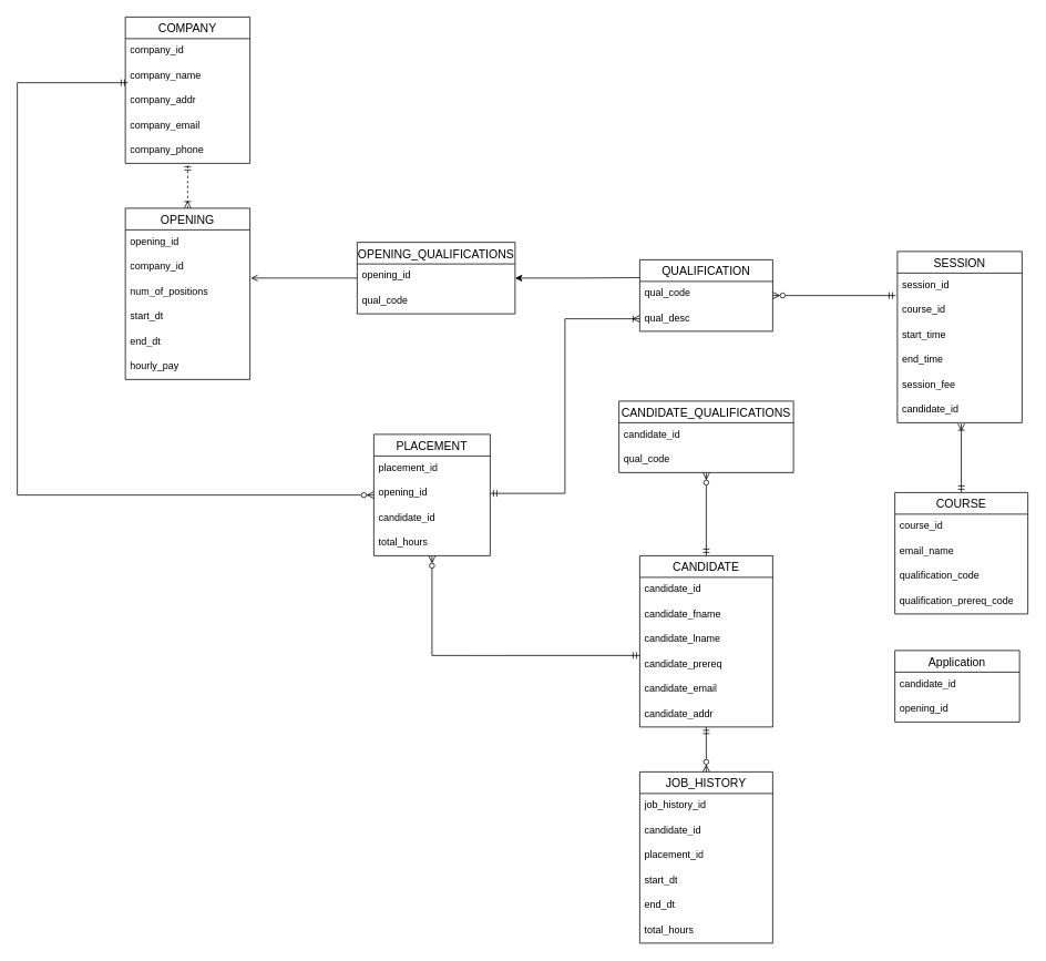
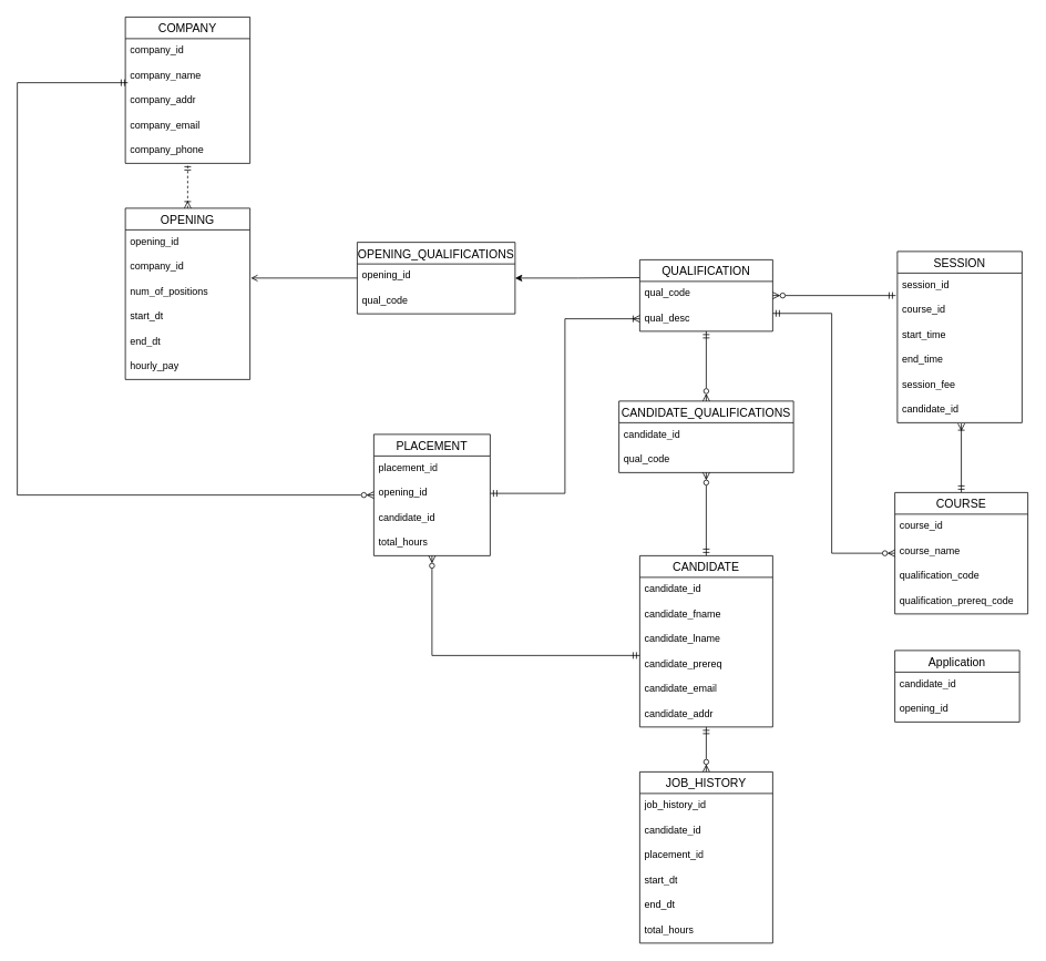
  <mxCell id="0" />
  <mxCell id="1" parent="0" />
  <mxCell id="2" style="edgeStyle=orthogonalEdgeStyle;rounded=0;orthogonalLoop=1;jettySize=auto;html=1;entryX=0.5;entryY=0;entryDx=0;entryDy=0;startArrow=ERmandOne;startFill=0;endArrow=ERzeroToMany;endFill=0;" edge="1" parent="1" source="3" target="33"><mxGeometry relative="1" as="geometry" /></mxCell>
  <mxCell id="3" value="CANDIDATE" style="swimlane;fontStyle=0;childLayout=stackLayout;horizontal=1;startSize=26;horizontalStack=0;resizeParent=1;resizeParentMax=0;resizeLast=0;collapsible=1;marginBottom=0;align=center;fontSize=14;" vertex="1" parent="1"><mxGeometry x="769" y="668" width="160" height="206" as="geometry" /></mxCell>
  <mxCell id="4" value="candidate_id" style="text;strokeColor=none;fillColor=none;spacingLeft=4;spacingRight=4;overflow=hidden;rotatable=0;points=[[0,0.5],[1,0.5]];portConstraint=eastwest;fontSize=12;whiteSpace=wrap;html=1;" vertex="1" parent="3"><mxGeometry y="26" width="160" height="30" as="geometry" /></mxCell>
  <mxCell id="5" value="candidate_fname" style="text;strokeColor=none;fillColor=none;spacingLeft=4;spacingRight=4;overflow=hidden;rotatable=0;points=[[0,0.5],[1,0.5]];portConstraint=eastwest;fontSize=12;whiteSpace=wrap;html=1;" vertex="1" parent="3"><mxGeometry y="56" width="160" height="30" as="geometry" /></mxCell>
  <mxCell id="6" value="candidate_lname" style="text;strokeColor=none;fillColor=none;spacingLeft=4;spacingRight=4;overflow=hidden;rotatable=0;points=[[0,0.5],[1,0.5]];portConstraint=eastwest;fontSize=12;whiteSpace=wrap;html=1;" vertex="1" parent="3"><mxGeometry y="86" width="160" height="30" as="geometry" /></mxCell>
  <mxCell id="7" value="candidate_prereq" style="text;strokeColor=none;fillColor=none;spacingLeft=4;spacingRight=4;overflow=hidden;rotatable=0;points=[[0,0.5],[1,0.5]];portConstraint=eastwest;fontSize=12;whiteSpace=wrap;html=1;" vertex="1" parent="3"><mxGeometry y="116" width="160" height="30" as="geometry" /></mxCell>
  <mxCell id="8" value="candidate_email" style="text;strokeColor=none;fillColor=none;spacingLeft=4;spacingRight=4;overflow=hidden;rotatable=0;points=[[0,0.5],[1,0.5]];portConstraint=eastwest;fontSize=12;whiteSpace=wrap;html=1;" vertex="1" parent="3"><mxGeometry y="146" width="160" height="30" as="geometry" /></mxCell>
  <mxCell id="9" value="candidate_addr" style="text;strokeColor=none;fillColor=none;spacingLeft=4;spacingRight=4;overflow=hidden;rotatable=0;points=[[0,0.5],[1,0.5]];portConstraint=eastwest;fontSize=12;whiteSpace=wrap;html=1;" vertex="1" parent="3"><mxGeometry y="176" width="160" height="30" as="geometry" /></mxCell>
+ <mxCell id="10" style="edgeStyle=orthogonalEdgeStyle;rounded=0;orthogonalLoop=1;jettySize=auto;html=1;entryX=0.5;entryY=0;entryDx=0;entryDy=0;startArrow=ERmandOne;startFill=0;endArrow=ERzeroToMany;endFill=0;" edge="1" parent="1" source="12" target="16"><mxGeometry relative="1" as="geometry" /></mxCell>
  <mxCell id="11" style="edgeStyle=orthogonalEdgeStyle;rounded=0;orthogonalLoop=1;jettySize=auto;html=1;entryX=1;entryY=0.75;entryDx=0;entryDy=0;" edge="1" parent="1"><mxGeometry relative="1" as="geometry"><mxPoint x="769" y="333.5" as="sourcePoint" /><mxPoint x="619" y="334" as="targetPoint" /></mxGeometry></mxCell>
  <mxCell id="12" value="QUALIFICATION" style="swimlane;fontStyle=0;childLayout=stackLayout;horizontal=1;startSize=26;horizontalStack=0;resizeParent=1;resizeParentMax=0;resizeLast=0;collapsible=1;marginBottom=0;align=center;fontSize=14;" vertex="1" parent="1"><mxGeometry x="769" y="312" width="160" height="86" as="geometry" /></mxCell>
  <mxCell id="13" value="qual_code" style="text;strokeColor=none;fillColor=none;spacingLeft=4;spacingRight=4;overflow=hidden;rotatable=0;points=[[0,0.5],[1,0.5]];portConstraint=eastwest;fontSize=12;whiteSpace=wrap;html=1;" vertex="1" parent="12"><mxGeometry y="26" width="160" height="30" as="geometry" /></mxCell>
  <mxCell id="14" value="qual_desc" style="text;strokeColor=none;fillColor=none;spacingLeft=4;spacingRight=4;overflow=hidden;rotatable=0;points=[[0,0.5],[1,0.5]];portConstraint=eastwest;fontSize=12;whiteSpace=wrap;html=1;" vertex="1" parent="12"><mxGeometry y="56" width="160" height="30" as="geometry" /></mxCell>
  <mxCell id="15" style="edgeStyle=orthogonalEdgeStyle;rounded=0;orthogonalLoop=1;jettySize=auto;html=1;entryX=0.5;entryY=0;entryDx=0;entryDy=0;endArrow=ERmandOne;endFill=0;startArrow=ERzeroToMany;startFill=0;" edge="1" parent="1" source="16" target="3"><mxGeometry relative="1" as="geometry" /></mxCell>
  <mxCell id="16" value="CANDIDATE_QUALIFICATIONS" style="swimlane;fontStyle=0;childLayout=stackLayout;horizontal=1;startSize=26;horizontalStack=0;resizeParent=1;resizeParentMax=0;resizeLast=0;collapsible=1;marginBottom=0;align=center;fontSize=14;" vertex="1" parent="1"><mxGeometry x="744" y="482" width="210" height="86" as="geometry" /></mxCell>
  <mxCell id="17" value="candidate_id" style="text;strokeColor=none;fillColor=none;spacingLeft=4;spacingRight=4;overflow=hidden;rotatable=0;points=[[0,0.5],[1,0.5]];portConstraint=eastwest;fontSize=12;whiteSpace=wrap;html=1;" vertex="1" parent="16"><mxGeometry y="26" width="210" height="30" as="geometry" /></mxCell>
  <mxCell id="18" value="qual_code" style="text;strokeColor=none;fillColor=none;spacingLeft=4;spacingRight=4;overflow=hidden;rotatable=0;points=[[0,0.5],[1,0.5]];portConstraint=eastwest;fontSize=12;whiteSpace=wrap;html=1;" vertex="1" parent="16"><mxGeometry y="56" width="210" height="30" as="geometry" /></mxCell>
  <mxCell id="19" style="edgeStyle=orthogonalEdgeStyle;rounded=0;orthogonalLoop=1;jettySize=auto;html=1;startArrow=ERmandOne;startFill=0;endArrow=ERoneToMany;endFill=0;entryX=0.513;entryY=1.033;entryDx=0;entryDy=0;entryPerimeter=0;" edge="1" parent="1" source="21" target="32"><mxGeometry relative="1" as="geometry"><mxPoint x="1159" y="512" as="targetPoint" /></mxGeometry></mxCell>
+ <mxCell id="20" style="edgeStyle=orthogonalEdgeStyle;rounded=0;orthogonalLoop=1;jettySize=auto;html=1;entryX=1;entryY=0.75;entryDx=0;entryDy=0;startArrow=ERzeroToMany;startFill=0;endArrow=ERmandOne;endFill=0;" edge="1" parent="1" source="21" target="12"><mxGeometry relative="1" as="geometry"><mxPoint x="999" y="382" as="targetPoint" /><Array as="points"><mxPoint x="1000" y="665" /><mxPoint x="1000" y="377" /></Array></mxGeometry></mxCell>
  <mxCell id="21" value="COURSE" style="swimlane;fontStyle=0;childLayout=stackLayout;horizontal=1;startSize=26;horizontalStack=0;resizeParent=1;resizeParentMax=0;resizeLast=0;collapsible=1;marginBottom=0;align=center;fontSize=14;" vertex="1" parent="1"><mxGeometry x="1076" y="592" width="160" height="146" as="geometry" /></mxCell>
  <mxCell id="22" value="course_id" style="text;strokeColor=none;fillColor=none;spacingLeft=4;spacingRight=4;overflow=hidden;rotatable=0;points=[[0,0.5],[1,0.5]];portConstraint=eastwest;fontSize=12;whiteSpace=wrap;html=1;" vertex="1" parent="21"><mxGeometry y="26" width="160" height="30" as="geometry" /></mxCell>
- <mxCell id="23" value="email_name" style="text;strokeColor=none;fillColor=none;spacingLeft=4;spacingRight=4;overflow=hidden;rotatable=0;points=[[0,0.5],[1,0.5]];portConstraint=eastwest;fontSize=12;whiteSpace=wrap;html=1;" vertex="1" parent="21"><mxGeometry y="56" width="160" height="30" as="geometry" /></mxCell>
+ <mxCell id="23" value="course_name" style="text;strokeColor=none;fillColor=none;spacingLeft=4;spacingRight=4;overflow=hidden;rotatable=0;points=[[0,0.5],[1,0.5]];portConstraint=eastwest;fontSize=12;whiteSpace=wrap;html=1;" vertex="1" parent="21"><mxGeometry y="56" width="160" height="30" as="geometry" /></mxCell>
  <mxCell id="24" value="qualification_code" style="text;strokeColor=none;fillColor=none;spacingLeft=4;spacingRight=4;overflow=hidden;rotatable=0;points=[[0,0.5],[1,0.5]];portConstraint=eastwest;fontSize=12;whiteSpace=wrap;html=1;" vertex="1" parent="21"><mxGeometry y="86" width="160" height="30" as="geometry" /></mxCell>
  <mxCell id="25" value="qualification_prereq_code" style="text;strokeColor=none;fillColor=none;spacingLeft=4;spacingRight=4;overflow=hidden;rotatable=0;points=[[0,0.5],[1,0.5]];portConstraint=eastwest;fontSize=12;whiteSpace=wrap;html=1;" vertex="1" parent="21"><mxGeometry y="116" width="160" height="30" as="geometry" /></mxCell>
  <mxCell id="26" value="SESSION" style="swimlane;fontStyle=0;childLayout=stackLayout;horizontal=1;startSize=26;horizontalStack=0;resizeParent=1;resizeParentMax=0;resizeLast=0;collapsible=1;marginBottom=0;align=center;fontSize=14;" vertex="1" parent="1"><mxGeometry x="1079" y="302" width="150" height="206" as="geometry" /></mxCell>
  <mxCell id="27" value="session_id" style="text;strokeColor=none;fillColor=none;spacingLeft=4;spacingRight=4;overflow=hidden;rotatable=0;points=[[0,0.5],[1,0.5]];portConstraint=eastwest;fontSize=12;whiteSpace=wrap;html=1;" vertex="1" parent="26"><mxGeometry y="26" width="150" height="30" as="geometry" /></mxCell>
  <mxCell id="28" value="course_id" style="text;strokeColor=none;fillColor=none;spacingLeft=4;spacingRight=4;overflow=hidden;rotatable=0;points=[[0,0.5],[1,0.5]];portConstraint=eastwest;fontSize=12;whiteSpace=wrap;html=1;" vertex="1" parent="26"><mxGeometry y="56" width="150" height="30" as="geometry" /></mxCell>
  <mxCell id="29" value="start_time" style="text;strokeColor=none;fillColor=none;spacingLeft=4;spacingRight=4;overflow=hidden;rotatable=0;points=[[0,0.5],[1,0.5]];portConstraint=eastwest;fontSize=12;whiteSpace=wrap;html=1;" vertex="1" parent="26"><mxGeometry y="86" width="150" height="30" as="geometry" /></mxCell>
  <mxCell id="30" value="end_time" style="text;strokeColor=none;fillColor=none;spacingLeft=4;spacingRight=4;overflow=hidden;rotatable=0;points=[[0,0.5],[1,0.5]];portConstraint=eastwest;fontSize=12;whiteSpace=wrap;html=1;" vertex="1" parent="26"><mxGeometry y="116" width="150" height="30" as="geometry" /></mxCell>
  <mxCell id="31" value="session_fee" style="text;strokeColor=none;fillColor=none;spacingLeft=4;spacingRight=4;overflow=hidden;rotatable=0;points=[[0,0.5],[1,0.5]];portConstraint=eastwest;fontSize=12;whiteSpace=wrap;html=1;" vertex="1" parent="26"><mxGeometry y="146" width="150" height="30" as="geometry" /></mxCell>
  <mxCell id="32" value="candidate_id" style="text;strokeColor=none;fillColor=none;spacingLeft=4;spacingRight=4;overflow=hidden;rotatable=0;points=[[0,0.5],[1,0.5]];portConstraint=eastwest;fontSize=12;whiteSpace=wrap;html=1;" vertex="1" parent="26"><mxGeometry y="176" width="150" height="30" as="geometry" /></mxCell>
  <mxCell id="33" value="JOB_HISTORY" style="swimlane;fontStyle=0;childLayout=stackLayout;horizontal=1;startSize=26;horizontalStack=0;resizeParent=1;resizeParentMax=0;resizeLast=0;collapsible=1;marginBottom=0;align=center;fontSize=14;" vertex="1" parent="1"><mxGeometry x="769" y="928" width="160" height="206" as="geometry" /></mxCell>
  <mxCell id="34" value="job_history_id" style="text;strokeColor=none;fillColor=none;spacingLeft=4;spacingRight=4;overflow=hidden;rotatable=0;points=[[0,0.5],[1,0.5]];portConstraint=eastwest;fontSize=12;whiteSpace=wrap;html=1;" vertex="1" parent="33"><mxGeometry y="26" width="160" height="30" as="geometry" /></mxCell>
  <mxCell id="35" value="candidate_id" style="text;strokeColor=none;fillColor=none;spacingLeft=4;spacingRight=4;overflow=hidden;rotatable=0;points=[[0,0.5],[1,0.5]];portConstraint=eastwest;fontSize=12;whiteSpace=wrap;html=1;" vertex="1" parent="33"><mxGeometry y="56" width="160" height="30" as="geometry" /></mxCell>
  <mxCell id="36" value="placement_id" style="text;strokeColor=none;fillColor=none;spacingLeft=4;spacingRight=4;overflow=hidden;rotatable=0;points=[[0,0.5],[1,0.5]];portConstraint=eastwest;fontSize=12;whiteSpace=wrap;html=1;" vertex="1" parent="33"><mxGeometry y="86" width="160" height="30" as="geometry" /></mxCell>
  <mxCell id="37" value="start_dt" style="text;strokeColor=none;fillColor=none;spacingLeft=4;spacingRight=4;overflow=hidden;rotatable=0;points=[[0,0.5],[1,0.5]];portConstraint=eastwest;fontSize=12;whiteSpace=wrap;html=1;" vertex="1" parent="33"><mxGeometry y="116" width="160" height="30" as="geometry" /></mxCell>
  <mxCell id="38" value="end_dt" style="text;strokeColor=none;fillColor=none;spacingLeft=4;spacingRight=4;overflow=hidden;rotatable=0;points=[[0,0.5],[1,0.5]];portConstraint=eastwest;fontSize=12;whiteSpace=wrap;html=1;" vertex="1" parent="33"><mxGeometry y="146" width="160" height="30" as="geometry" /></mxCell>
  <mxCell id="39" value="total_hours" style="text;strokeColor=none;fillColor=none;spacingLeft=4;spacingRight=4;overflow=hidden;rotatable=0;points=[[0,0.5],[1,0.5]];portConstraint=eastwest;fontSize=12;whiteSpace=wrap;html=1;" vertex="1" parent="33"><mxGeometry y="176" width="160" height="30" as="geometry" /></mxCell>
  <mxCell id="40" value="COMPANY" style="swimlane;fontStyle=0;childLayout=stackLayout;horizontal=1;startSize=26;horizontalStack=0;resizeParent=1;resizeParentMax=0;resizeLast=0;collapsible=1;marginBottom=0;align=center;fontSize=14;" vertex="1" parent="1"><mxGeometry x="150" y="20" width="150" height="176" as="geometry" /></mxCell>
  <mxCell id="41" value="company_id" style="text;strokeColor=none;fillColor=none;spacingLeft=4;spacingRight=4;overflow=hidden;rotatable=0;points=[[0,0.5],[1,0.5]];portConstraint=eastwest;fontSize=12;whiteSpace=wrap;html=1;" vertex="1" parent="40"><mxGeometry y="26" width="150" height="30" as="geometry" /></mxCell>
  <mxCell id="42" value="company_name" style="text;strokeColor=none;fillColor=none;spacingLeft=4;spacingRight=4;overflow=hidden;rotatable=0;points=[[0,0.5],[1,0.5]];portConstraint=eastwest;fontSize=12;whiteSpace=wrap;html=1;" vertex="1" parent="40"><mxGeometry y="56" width="150" height="30" as="geometry" /></mxCell>
  <mxCell id="43" value="company_addr" style="text;strokeColor=none;fillColor=none;spacingLeft=4;spacingRight=4;overflow=hidden;rotatable=0;points=[[0,0.5],[1,0.5]];portConstraint=eastwest;fontSize=12;whiteSpace=wrap;html=1;" vertex="1" parent="40"><mxGeometry y="86" width="150" height="30" as="geometry" /></mxCell>
  <mxCell id="44" value="company_email" style="text;strokeColor=none;fillColor=none;spacingLeft=4;spacingRight=4;overflow=hidden;rotatable=0;points=[[0,0.5],[1,0.5]];portConstraint=eastwest;fontSize=12;whiteSpace=wrap;html=1;" vertex="1" parent="40"><mxGeometry y="116" width="150" height="30" as="geometry" /></mxCell>
  <mxCell id="45" value="company_phone" style="text;strokeColor=none;fillColor=none;spacingLeft=4;spacingRight=4;overflow=hidden;rotatable=0;points=[[0,0.5],[1,0.5]];portConstraint=eastwest;fontSize=12;whiteSpace=wrap;html=1;" vertex="1" parent="40"><mxGeometry y="146" width="150" height="30" as="geometry" /></mxCell>
  <mxCell id="46" style="edgeStyle=orthogonalEdgeStyle;rounded=0;orthogonalLoop=1;jettySize=auto;html=1;entryX=0.5;entryY=1;entryDx=0;entryDy=0;startArrow=ERoneToMany;startFill=0;endArrow=ERmandOne;endFill=0;dashed=1;" edge="1" parent="1" source="47" target="40"><mxGeometry relative="1" as="geometry" /></mxCell>
  <mxCell id="47" value="OPENING" style="swimlane;fontStyle=0;childLayout=stackLayout;horizontal=1;startSize=26;horizontalStack=0;resizeParent=1;resizeParentMax=0;resizeLast=0;collapsible=1;marginBottom=0;align=center;fontSize=14;" vertex="1" parent="1"><mxGeometry x="150" y="250" width="150" height="206" as="geometry" /></mxCell>
  <mxCell id="48" value="opening_id" style="text;strokeColor=none;fillColor=none;spacingLeft=4;spacingRight=4;overflow=hidden;rotatable=0;points=[[0,0.5],[1,0.5]];portConstraint=eastwest;fontSize=12;whiteSpace=wrap;html=1;" vertex="1" parent="47"><mxGeometry y="26" width="150" height="30" as="geometry" /></mxCell>
  <mxCell id="49" value="company_id" style="text;strokeColor=none;fillColor=none;spacingLeft=4;spacingRight=4;overflow=hidden;rotatable=0;points=[[0,0.5],[1,0.5]];portConstraint=eastwest;fontSize=12;whiteSpace=wrap;html=1;" vertex="1" parent="47"><mxGeometry y="56" width="150" height="30" as="geometry" /></mxCell>
  <mxCell id="50" value="num_of_positions" style="text;strokeColor=none;fillColor=none;spacingLeft=4;spacingRight=4;overflow=hidden;rotatable=0;points=[[0,0.5],[1,0.5]];portConstraint=eastwest;fontSize=12;whiteSpace=wrap;html=1;" vertex="1" parent="47"><mxGeometry y="86" width="150" height="30" as="geometry" /></mxCell>
  <mxCell id="51" value="start_dt" style="text;strokeColor=none;fillColor=none;spacingLeft=4;spacingRight=4;overflow=hidden;rotatable=0;points=[[0,0.5],[1,0.5]];portConstraint=eastwest;fontSize=12;whiteSpace=wrap;html=1;" vertex="1" parent="47"><mxGeometry y="116" width="150" height="30" as="geometry" /></mxCell>
  <mxCell id="52" value="end_dt" style="text;strokeColor=none;fillColor=none;spacingLeft=4;spacingRight=4;overflow=hidden;rotatable=0;points=[[0,0.5],[1,0.5]];portConstraint=eastwest;fontSize=12;whiteSpace=wrap;html=1;" vertex="1" parent="47"><mxGeometry y="146" width="150" height="30" as="geometry" /></mxCell>
  <mxCell id="53" value="hourly_pay" style="text;strokeColor=none;fillColor=none;spacingLeft=4;spacingRight=4;overflow=hidden;rotatable=0;points=[[0,0.5],[1,0.5]];portConstraint=eastwest;fontSize=12;whiteSpace=wrap;html=1;" vertex="1" parent="47"><mxGeometry y="176" width="150" height="30" as="geometry" /></mxCell>
  <mxCell id="54" value="OPENING_QUALIFICATIONS" style="swimlane;fontStyle=0;childLayout=stackLayout;horizontal=1;startSize=26;horizontalStack=0;resizeParent=1;resizeParentMax=0;resizeLast=0;collapsible=1;marginBottom=0;align=center;fontSize=14;" vertex="1" parent="1"><mxGeometry x="429" y="291" width="190" height="86" as="geometry" /></mxCell>
  <mxCell id="55" value="opening_id" style="text;strokeColor=none;fillColor=none;spacingLeft=4;spacingRight=4;overflow=hidden;rotatable=0;points=[[0,0.5],[1,0.5]];portConstraint=eastwest;fontSize=12;whiteSpace=wrap;html=1;" vertex="1" parent="54"><mxGeometry y="26" width="190" height="30" as="geometry" /></mxCell>
  <mxCell id="56" value="qual_code" style="text;strokeColor=none;fillColor=none;spacingLeft=4;spacingRight=4;overflow=hidden;rotatable=0;points=[[0,0.5],[1,0.5]];portConstraint=eastwest;fontSize=12;whiteSpace=wrap;html=1;" vertex="1" parent="54"><mxGeometry y="56" width="190" height="30" as="geometry" /></mxCell>
  <mxCell id="57" style="edgeStyle=orthogonalEdgeStyle;rounded=0;orthogonalLoop=1;jettySize=auto;html=1;entryX=0.02;entryY=0.767;entryDx=0;entryDy=0;entryPerimeter=0;endArrow=ERmandOne;endFill=0;startArrow=ERzeroToMany;startFill=0;" edge="1" parent="1" source="58" target="42"><mxGeometry relative="1" as="geometry"><mxPoint x="19" y="102" as="targetPoint" /><Array as="points"><mxPoint x="20" y="595" /><mxPoint x="20" y="99" /></Array></mxGeometry></mxCell>
  <mxCell id="58" value="PLACEMENT" style="swimlane;fontStyle=0;childLayout=stackLayout;horizontal=1;startSize=26;horizontalStack=0;resizeParent=1;resizeParentMax=0;resizeLast=0;collapsible=1;marginBottom=0;align=center;fontSize=14;" vertex="1" parent="1"><mxGeometry x="449" y="522" width="140" height="146" as="geometry" /></mxCell>
  <mxCell id="59" value="placement_id" style="text;strokeColor=none;fillColor=none;spacingLeft=4;spacingRight=4;overflow=hidden;rotatable=0;points=[[0,0.5],[1,0.5]];portConstraint=eastwest;fontSize=12;whiteSpace=wrap;html=1;" vertex="1" parent="58"><mxGeometry y="26" width="140" height="30" as="geometry" /></mxCell>
  <mxCell id="60" value="opening_id" style="text;strokeColor=none;fillColor=none;spacingLeft=4;spacingRight=4;overflow=hidden;rotatable=0;points=[[0,0.5],[1,0.5]];portConstraint=eastwest;fontSize=12;whiteSpace=wrap;html=1;" vertex="1" parent="58"><mxGeometry y="56" width="140" height="30" as="geometry" /></mxCell>
  <mxCell id="61" value="candidate_id" style="text;strokeColor=none;fillColor=none;spacingLeft=4;spacingRight=4;overflow=hidden;rotatable=0;points=[[0,0.5],[1,0.5]];portConstraint=eastwest;fontSize=12;whiteSpace=wrap;html=1;" vertex="1" parent="58"><mxGeometry y="86" width="140" height="30" as="geometry" /></mxCell>
  <mxCell id="62" value="total_hours" style="text;strokeColor=none;fillColor=none;spacingLeft=4;spacingRight=4;overflow=hidden;rotatable=0;points=[[0,0.5],[1,0.5]];portConstraint=eastwest;fontSize=12;whiteSpace=wrap;html=1;" vertex="1" parent="58"><mxGeometry y="116" width="140" height="30" as="geometry" /></mxCell>
  <mxCell id="63" style="edgeStyle=orthogonalEdgeStyle;rounded=0;orthogonalLoop=1;jettySize=auto;html=1;entryX=0;entryY=0.5;entryDx=0;entryDy=0;startArrow=ERmandOne;startFill=0;endArrow=ERoneToMany;endFill=0;" edge="1" parent="1" source="60" target="14"><mxGeometry relative="1" as="geometry" /></mxCell>
  <mxCell id="64" style="edgeStyle=orthogonalEdgeStyle;rounded=0;orthogonalLoop=1;jettySize=auto;html=1;entryX=-0.013;entryY=0.9;entryDx=0;entryDy=0;entryPerimeter=0;endArrow=ERmandOne;endFill=0;startArrow=ERzeroToMany;startFill=0;" edge="1" parent="1" source="12" target="27"><mxGeometry relative="1" as="geometry" /></mxCell>
  <mxCell id="65" style="edgeStyle=orthogonalEdgeStyle;rounded=0;orthogonalLoop=1;jettySize=auto;html=1;entryX=1.007;entryY=-0.067;entryDx=0;entryDy=0;entryPerimeter=0;endArrow=open;" edge="1" parent="1" source="54" target="50"><mxGeometry relative="1" as="geometry"><mxPoint x="349" y="335" as="targetPoint" /></mxGeometry></mxCell>
  <mxCell id="66" style="edgeStyle=orthogonalEdgeStyle;rounded=0;orthogonalLoop=1;jettySize=auto;html=1;entryX=0;entryY=1.133;entryDx=0;entryDy=0;entryPerimeter=0;startArrow=ERzeroToMany;startFill=0;endArrow=ERmandOne;endFill=0;" edge="1" parent="1" source="58" target="6"><mxGeometry relative="1" as="geometry" /></mxCell>
  <mxCell id="67" value="Application" style="swimlane;fontStyle=0;childLayout=stackLayout;horizontal=1;startSize=26;horizontalStack=0;resizeParent=1;resizeParentMax=0;resizeLast=0;collapsible=1;marginBottom=0;align=center;fontSize=14;" vertex="1" parent="1"><mxGeometry x="1076" y="782" width="150" height="86" as="geometry" /></mxCell>
  <mxCell id="68" value="candidate_id" style="text;strokeColor=none;fillColor=none;spacingLeft=4;spacingRight=4;overflow=hidden;rotatable=0;points=[[0,0.5],[1,0.5]];portConstraint=eastwest;fontSize=12;whiteSpace=wrap;html=1;" vertex="1" parent="67"><mxGeometry y="26" width="150" height="30" as="geometry" /></mxCell>
  <mxCell id="69" value="opening_id" style="text;strokeColor=none;fillColor=none;spacingLeft=4;spacingRight=4;overflow=hidden;rotatable=0;points=[[0,0.5],[1,0.5]];portConstraint=eastwest;fontSize=12;whiteSpace=wrap;html=1;" vertex="1" parent="67"><mxGeometry y="56" width="150" height="30" as="geometry" /></mxCell>
